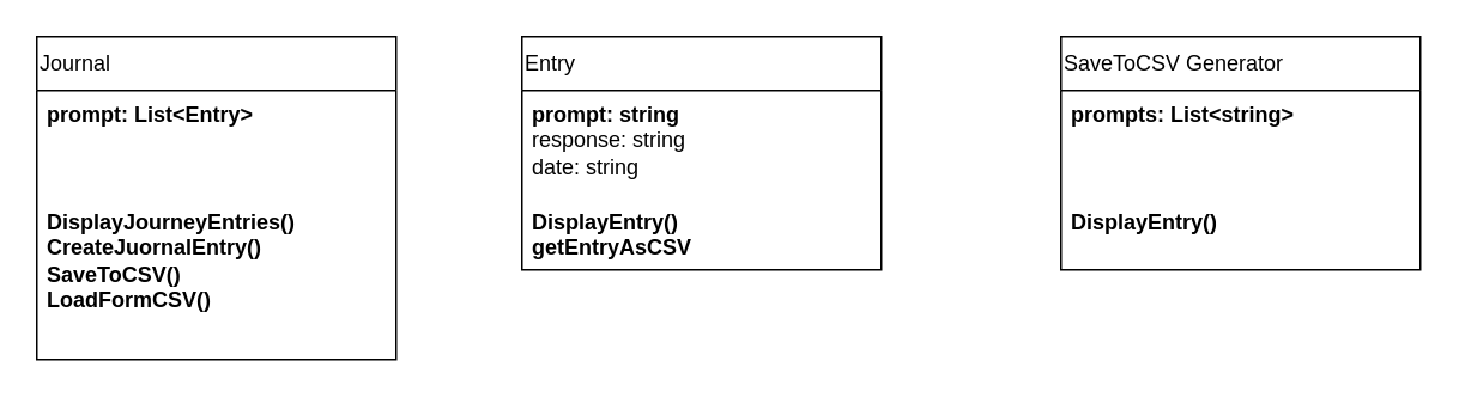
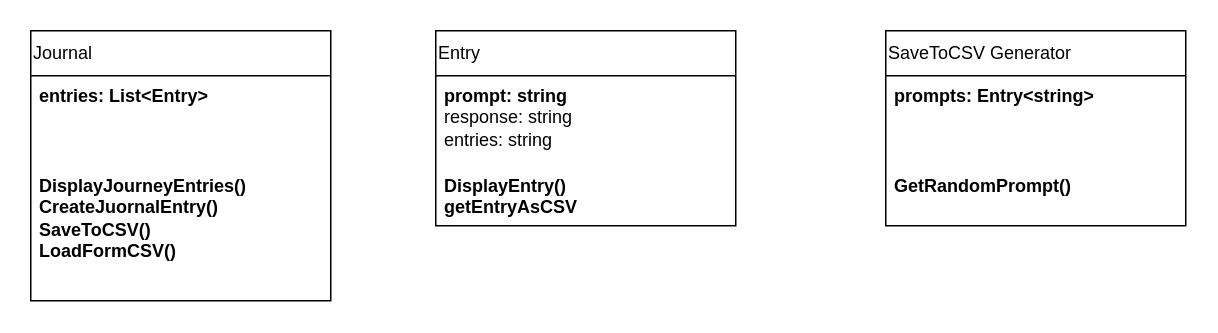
  <mxCell id="0" />
  <mxCell id="1" parent="0" />
  <mxCell id="2" value="Journal" style="swimlane;fontStyle=0;childLayout=stackLayout;horizontal=1;startSize=30;horizontalStack=0;resizeParent=1;resizeParentMax=0;resizeLast=0;collapsible=1;marginBottom=0;whiteSpace=wrap;html=1;align=left;" parent="1" vertex="1"><mxGeometry x="20" y="20" width="200" height="180" as="geometry" /></mxCell>
- <mxCell id="3" value="&lt;b&gt;prompt: List&amp;lt;Entry&amp;gt;&lt;/b&gt;" style="text;strokeColor=none;fillColor=none;align=left;verticalAlign=top;spacingLeft=4;spacingRight=4;overflow=hidden;points=[[0,0.5],[1,0.5]];portConstraint=eastwest;rotatable=0;whiteSpace=wrap;html=1;" parent="2" vertex="1"><mxGeometry y="30" width="200" height="60" as="geometry" /></mxCell>
+ <mxCell id="3" value="&lt;b&gt;entries: List&amp;lt;Entry&amp;gt;&lt;/b&gt;" style="text;strokeColor=none;fillColor=none;align=left;verticalAlign=top;spacingLeft=4;spacingRight=4;overflow=hidden;points=[[0,0.5],[1,0.5]];portConstraint=eastwest;rotatable=0;whiteSpace=wrap;html=1;" parent="2" vertex="1"><mxGeometry y="30" width="200" height="60" as="geometry" /></mxCell>
  <mxCell id="4" value="&lt;b&gt;DisplayJourneyEntries()&lt;br&gt;CreateJuornalEntry()&lt;br&gt;SaveToCSV()&lt;br&gt;LoadFormCSV()&lt;br&gt;&lt;/b&gt;" style="text;strokeColor=none;fillColor=none;align=left;verticalAlign=top;spacingLeft=4;spacingRight=4;overflow=hidden;points=[[0,0.5],[1,0.5]];portConstraint=eastwest;rotatable=0;whiteSpace=wrap;html=1;" parent="2" vertex="1"><mxGeometry y="90" width="200" height="90" as="geometry" /></mxCell>
  <mxCell id="5" value="Entry" style="swimlane;fontStyle=0;childLayout=stackLayout;horizontal=1;startSize=30;horizontalStack=0;resizeParent=1;resizeParentMax=0;resizeLast=0;collapsible=1;marginBottom=0;whiteSpace=wrap;html=1;align=left;" parent="1" vertex="1"><mxGeometry x="290" y="20" width="200" height="130" as="geometry" /></mxCell>
- <mxCell id="6" value="&lt;b&gt;prompt: string&lt;br&gt;&lt;/b&gt;response: string&lt;br&gt;date: string" style="text;strokeColor=none;fillColor=none;align=left;verticalAlign=top;spacingLeft=4;spacingRight=4;overflow=hidden;points=[[0,0.5],[1,0.5]];portConstraint=eastwest;rotatable=0;whiteSpace=wrap;html=1;" parent="5" vertex="1"><mxGeometry y="30" width="200" height="60" as="geometry" /></mxCell>
+ <mxCell id="6" value="&lt;b&gt;prompt: string&lt;br&gt;&lt;/b&gt;response: string&lt;br&gt;entries: string" style="text;strokeColor=none;fillColor=none;align=left;verticalAlign=top;spacingLeft=4;spacingRight=4;overflow=hidden;points=[[0,0.5],[1,0.5]];portConstraint=eastwest;rotatable=0;whiteSpace=wrap;html=1;" parent="5" vertex="1"><mxGeometry y="30" width="200" height="60" as="geometry" /></mxCell>
  <mxCell id="7" value="&lt;b&gt;DisplayEntry()&lt;br&gt;getEntryAsCSV&lt;br&gt;&lt;/b&gt;" style="text;strokeColor=none;fillColor=none;align=left;verticalAlign=top;spacingLeft=4;spacingRight=4;overflow=hidden;points=[[0,0.5],[1,0.5]];portConstraint=eastwest;rotatable=0;whiteSpace=wrap;html=1;" parent="5" vertex="1"><mxGeometry y="90" width="200" height="40" as="geometry" /></mxCell>
  <mxCell id="8" value="SaveToCSV Generator" style="swimlane;fontStyle=0;childLayout=stackLayout;horizontal=1;startSize=30;horizontalStack=0;resizeParent=1;resizeParentMax=0;resizeLast=0;collapsible=1;marginBottom=0;whiteSpace=wrap;html=1;align=left;" parent="1" vertex="1"><mxGeometry x="590" y="20" width="200" height="130" as="geometry" /></mxCell>
- <mxCell id="9" value="&lt;b&gt;prompts: List&amp;lt;string&amp;gt;&lt;/b&gt;" style="text;strokeColor=none;fillColor=none;align=left;verticalAlign=top;spacingLeft=4;spacingRight=4;overflow=hidden;points=[[0,0.5],[1,0.5]];portConstraint=eastwest;rotatable=0;whiteSpace=wrap;html=1;" parent="8" vertex="1"><mxGeometry y="30" width="200" height="60" as="geometry" /></mxCell>
- <mxCell id="10" value="&lt;b&gt;DisplayEntry()&lt;br&gt;&lt;/b&gt;" style="text;strokeColor=none;fillColor=none;align=left;verticalAlign=top;spacingLeft=4;spacingRight=4;overflow=hidden;points=[[0,0.5],[1,0.5]];portConstraint=eastwest;rotatable=0;whiteSpace=wrap;html=1;" parent="8" vertex="1"><mxGeometry y="90" width="200" height="40" as="geometry" /></mxCell>
+ <mxCell id="9" value="&lt;b&gt;prompts: Entry&amp;lt;string&amp;gt;&lt;/b&gt;" style="text;strokeColor=none;fillColor=none;align=left;verticalAlign=top;spacingLeft=4;spacingRight=4;overflow=hidden;points=[[0,0.5],[1,0.5]];portConstraint=eastwest;rotatable=0;whiteSpace=wrap;html=1;" parent="8" vertex="1"><mxGeometry y="30" width="200" height="60" as="geometry" /></mxCell>
+ <mxCell id="10" value="&lt;b&gt;GetRandomPrompt()&lt;br&gt;&lt;/b&gt;" style="text;strokeColor=none;fillColor=none;align=left;verticalAlign=top;spacingLeft=4;spacingRight=4;overflow=hidden;points=[[0,0.5],[1,0.5]];portConstraint=eastwest;rotatable=0;whiteSpace=wrap;html=1;" parent="8" vertex="1"><mxGeometry y="90" width="200" height="40" as="geometry" /></mxCell>
